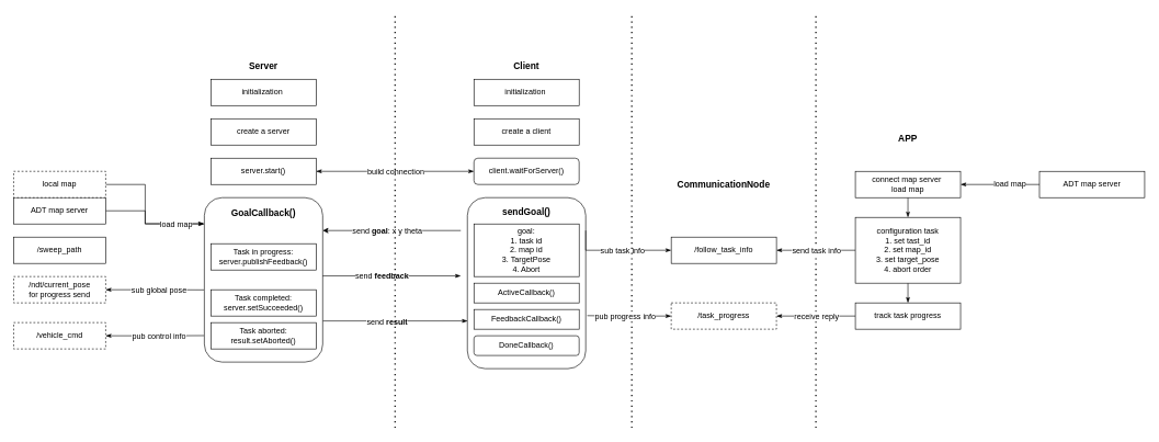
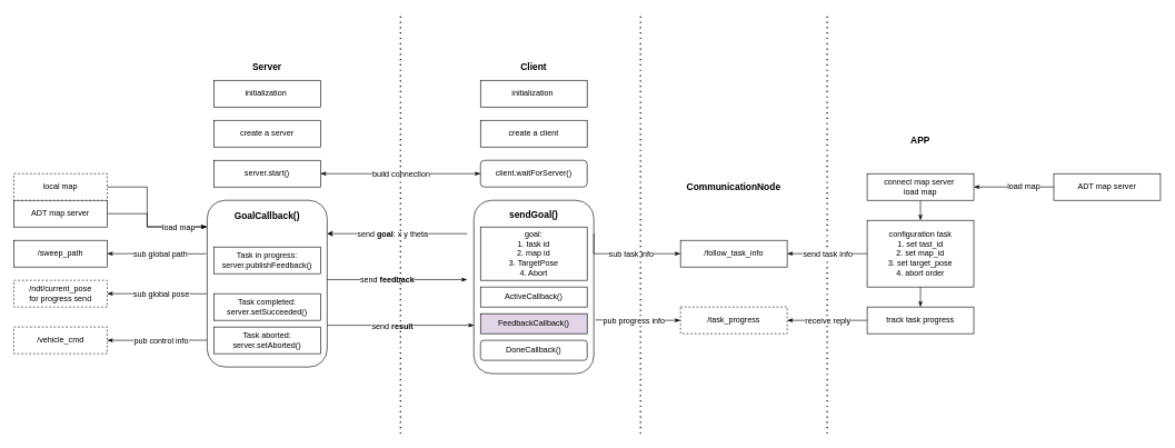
  <mxCell id="0" />
  <mxCell id="1" parent="0" />
  <mxCell id="2" value="&lt;div&gt;&lt;b style=&quot;font-size: 14px&quot;&gt;sendGoal()&lt;/b&gt;&lt;/div&gt;&lt;div&gt;&lt;b style=&quot;font-size: 14px&quot;&gt;&lt;br&gt;&lt;/b&gt;&lt;/div&gt;&lt;div&gt;&lt;b style=&quot;font-size: 14px&quot;&gt;&lt;br&gt;&lt;/b&gt;&lt;/div&gt;&lt;div&gt;&lt;b style=&quot;font-size: 14px&quot;&gt;&lt;br&gt;&lt;/b&gt;&lt;/div&gt;&lt;div&gt;&lt;b style=&quot;font-size: 14px&quot;&gt;&lt;br&gt;&lt;/b&gt;&lt;/div&gt;&lt;div&gt;&lt;b style=&quot;font-size: 14px&quot;&gt;&lt;br&gt;&lt;/b&gt;&lt;/div&gt;&lt;div&gt;&lt;b style=&quot;font-size: 14px&quot;&gt;&lt;br&gt;&lt;/b&gt;&lt;/div&gt;&lt;div&gt;&lt;b style=&quot;font-size: 14px&quot;&gt;&lt;br&gt;&lt;/b&gt;&lt;/div&gt;&lt;div&gt;&lt;b style=&quot;font-size: 14px&quot;&gt;&lt;br&gt;&lt;/b&gt;&lt;/div&gt;&lt;div&gt;&lt;b style=&quot;font-size: 14px&quot;&gt;&lt;br&gt;&lt;/b&gt;&lt;/div&gt;&lt;div&gt;&lt;b style=&quot;font-size: 14px&quot;&gt;&lt;br&gt;&lt;/b&gt;&lt;/div&gt;&lt;div&gt;&lt;b style=&quot;font-size: 14px&quot;&gt;&lt;br&gt;&lt;/b&gt;&lt;/div&gt;&lt;div&gt;&lt;b style=&quot;font-size: 14px&quot;&gt;&lt;br&gt;&lt;/b&gt;&lt;/div&gt;&lt;div&gt;&lt;br&gt;&lt;/div&gt;" style="rounded=1;whiteSpace=wrap;html=1;fontSize=12;align=center;" vertex="1" parent="1"><mxGeometry x="710" y="300" width="180" height="260" as="geometry" /></mxCell>
  <mxCell id="3" style="edgeStyle=orthogonalEdgeStyle;rounded=0;orthogonalLoop=1;jettySize=auto;html=1;exitX=1;exitY=0.75;exitDx=0;exitDy=0;entryX=0.002;entryY=0.721;entryDx=0;entryDy=0;entryPerimeter=0;fontSize=12;startArrow=none;startFill=0;endArrow=classicThin;endFill=1;" edge="1" parent="1" source="5" target="2"><mxGeometry relative="1" as="geometry" /></mxCell>
  <mxCell id="4" value="send &lt;b&gt;result&lt;/b&gt;" style="edgeLabel;html=1;align=center;verticalAlign=middle;resizable=0;points=[];fontSize=12;" vertex="1" connectable="0" parent="3"><mxGeometry x="-0.122" y="-2" relative="1" as="geometry"><mxPoint as="offset" /></mxGeometry></mxCell>
  <mxCell id="5" value="&lt;font style=&quot;font-size: 14px&quot;&gt;&lt;b&gt;GoalCallback()&lt;br&gt;&lt;br&gt;&lt;br&gt;&lt;br&gt;&lt;br&gt;&lt;br&gt;&lt;br&gt;&lt;br&gt;&lt;br&gt;&lt;br&gt;&lt;br&gt;&lt;br&gt;&lt;br&gt;&lt;/b&gt;&lt;/font&gt;" style="rounded=1;whiteSpace=wrap;html=1;fontSize=12;" vertex="1" parent="1"><mxGeometry x="310" y="300" width="180" height="250" as="geometry" /></mxCell>
  <mxCell id="6" value="&lt;font style=&quot;font-size: 14px&quot;&gt;&lt;b&gt;Server&lt;/b&gt;&lt;/font&gt;" style="text;html=1;strokeColor=none;fillColor=none;align=center;verticalAlign=middle;whiteSpace=wrap;rounded=0;" vertex="1" parent="1"><mxGeometry y="80" width="160" height="40" as="geometry" x="320" /></mxCell>
  <mxCell id="7" value="&lt;font style=&quot;font-size: 14px&quot;&gt;&lt;b&gt;Client&lt;/b&gt;&lt;/font&gt;" style="text;html=1;strokeColor=none;fillColor=none;align=center;verticalAlign=middle;whiteSpace=wrap;rounded=0;" vertex="1" parent="1"><mxGeometry x="720" y="80" width="160" height="40" as="geometry" /></mxCell>
  <mxCell id="8" value="" style="endArrow=classic;html=1;" edge="1" parent="1"><mxGeometry width="50" height="50" relative="1" as="geometry"><mxPoint x="700" y="350" as="sourcePoint" /><mxPoint x="490" y="350" as="targetPoint" /></mxGeometry></mxCell>
  <mxCell id="9" value="send &lt;b&gt;goal&lt;/b&gt;: x y theta" style="edgeLabel;html=1;align=center;verticalAlign=middle;resizable=0;points=[];fontSize=12;" vertex="1" connectable="0" parent="8"><mxGeometry x="-0.305" relative="1" as="geometry"><mxPoint x="-40" as="offset" /></mxGeometry></mxCell>
  <mxCell id="10" value="initialization&amp;nbsp;" style="rounded=0;whiteSpace=wrap;html=1;" vertex="1" parent="1"><mxGeometry x="720" y="120" width="160" height="40" as="geometry" /></mxCell>
  <mxCell id="11" value="create a client" style="rounded=0;whiteSpace=wrap;html=1;" vertex="1" parent="1"><mxGeometry x="720" y="180" width="160" height="40" as="geometry" /></mxCell>
  <mxCell id="12" value="client.waitForServer()" style="whiteSpace=wrap;html=1;rounded=1;" vertex="1" parent="1"><mxGeometry x="720" y="240" width="160" height="40" as="geometry" /></mxCell>
  <mxCell id="13" value="initialization&amp;nbsp;" style="rounded=0;whiteSpace=wrap;html=1;" vertex="1" parent="1"><mxGeometry y="120" width="160" height="40" as="geometry" x="320" /></mxCell>
  <mxCell id="14" value="create a server" style="rounded=0;whiteSpace=wrap;html=1;" vertex="1" parent="1"><mxGeometry y="180" width="160" height="40" as="geometry" x="320" /></mxCell>
  <mxCell id="15" style="edgeStyle=orthogonalEdgeStyle;rounded=0;orthogonalLoop=1;jettySize=auto;html=1;exitX=1;exitY=0.5;exitDx=0;exitDy=0;entryX=0;entryY=0.5;entryDx=0;entryDy=0;startArrow=classicThin;startFill=1;endArrow=classicThin;endFill=1;" edge="1" parent="1" source="17" target="12"><mxGeometry relative="1" as="geometry" /></mxCell>
  <mxCell id="16" value="build connection" style="edgeLabel;html=1;align=center;verticalAlign=middle;resizable=0;points=[];fontSize=12;" vertex="1" connectable="0" parent="15"><mxGeometry x="0.087" y="-2" relative="1" as="geometry"><mxPoint x="-10" y="-2" as="offset" /></mxGeometry></mxCell>
  <mxCell id="17" value="server.start()" style="rounded=0;whiteSpace=wrap;html=1;" vertex="1" parent="1"><mxGeometry y="240" width="160" height="40" as="geometry" x="320" /></mxCell>
  <mxCell id="18" style="edgeStyle=orthogonalEdgeStyle;rounded=0;orthogonalLoop=1;jettySize=auto;html=1;exitX=0;exitY=0.5;exitDx=0;exitDy=0;startArrow=classicThin;startFill=1;endArrow=none;endFill=0;" edge="1" parent="1" source="20"><mxGeometry relative="1" as="geometry"><mxPoint x="890" y="350" as="targetPoint" /><Array as="points"><mxPoint x="1020" y="380" /><mxPoint x="890" y="380" /></Array></mxGeometry></mxCell>
  <mxCell id="19" value="sub task info" style="edgeLabel;html=1;align=center;verticalAlign=middle;resizable=0;points=[];fontSize=12;" vertex="1" connectable="0" parent="18"><mxGeometry x="-0.207" y="3" relative="1" as="geometry"><mxPoint x="-12" y="-3" as="offset" /></mxGeometry></mxCell>
  <mxCell id="20" value="/follow_task_info" style="rounded=0;whiteSpace=wrap;html=1;" vertex="1" parent="1"><mxGeometry x="1020" y="360" width="160" height="40" as="geometry" /></mxCell>
  <mxCell id="21" value="goal:&lt;br&gt;1. task id&lt;br&gt;2. map id&lt;br&gt;3. TargetPose&lt;br&gt;4. Abort" style="rounded=0;whiteSpace=wrap;html=1;" vertex="1" parent="1"><mxGeometry x="720" y="340" width="160" height="80" as="geometry" /></mxCell>
  <mxCell id="22" style="edgeStyle=orthogonalEdgeStyle;rounded=0;orthogonalLoop=1;jettySize=auto;html=1;startArrow=none;startFill=0;endArrow=classicThin;endFill=1;" edge="1" parent="1"><mxGeometry relative="1" as="geometry"><mxPoint x="490" y="419" as="sourcePoint" /><mxPoint x="700" y="419" as="targetPoint" /></mxGeometry></mxCell>
  <mxCell id="23" value="send &lt;b&gt;feedback&lt;/b&gt;" style="edgeLabel;html=1;align=center;verticalAlign=middle;resizable=0;points=[];fontSize=12;" vertex="1" connectable="0" parent="22"><mxGeometry x="-0.155" y="1" relative="1" as="geometry"><mxPoint as="offset" /></mxGeometry></mxCell>
  <mxCell id="24" value="Task in progress:&lt;br&gt;server.publishFeedback()" style="rounded=0;whiteSpace=wrap;html=1;" vertex="1" parent="1"><mxGeometry y="370" width="160" height="40" as="geometry" x="320" /></mxCell>
  <mxCell id="25" value="Task completed:&lt;br&gt;server.setSucceeded()" style="rounded=0;whiteSpace=wrap;html=1;" vertex="1" parent="1"><mxGeometry y="440" width="160" height="40" as="geometry" x="320" /></mxCell>
- <mxCell id="26" value="Task aborted:&lt;br&gt;result.setAborted()" style="rounded=0;whiteSpace=wrap;html=1;" vertex="1" parent="1"><mxGeometry y="490" width="160" height="40" as="geometry" x="320" /></mxCell>
- <mxCell id="27" value="FeedbackCallback()" style="rounded=0;whiteSpace=wrap;html=1;" vertex="1" parent="1"><mxGeometry x="720" y="470" width="160" height="30" as="geometry" /></mxCell>
+ <mxCell id="26" value="Task aborted:&lt;br&gt;server.setAborted()" style="rounded=0;whiteSpace=wrap;html=1;" vertex="1" parent="1"><mxGeometry y="490" width="160" height="40" as="geometry" x="320" /></mxCell>
+ <mxCell id="27" value="FeedbackCallback()" style="rounded=0;whiteSpace=wrap;html=1;fillColor=#e1d5e7;" vertex="1" parent="1"><mxGeometry x="720" y="470" width="160" height="30" as="geometry" /></mxCell>
  <mxCell id="28" value="ActiveCallback()" style="rounded=0;whiteSpace=wrap;html=1;" vertex="1" parent="1"><mxGeometry x="720" y="430" width="160" height="30" as="geometry" /></mxCell>
  <mxCell id="29" value="DoneCallback()" style="whiteSpace=wrap;html=1;rounded=1;" vertex="1" parent="1"><mxGeometry x="720" y="510" width="160" height="30" as="geometry" /></mxCell>
  <mxCell id="30" value="" style="endArrow=none;dashed=1;html=1;dashPattern=1 3;strokeWidth=2;fontSize=12;" edge="1" parent="1"><mxGeometry width="50" height="50" relative="1" as="geometry"><mxPoint x="600" y="650" as="sourcePoint" /><mxPoint x="600" as="targetPoint" y="20" /></mxGeometry></mxCell>
+ <mxCell id="31" style="edgeStyle=orthogonalEdgeStyle;rounded=0;orthogonalLoop=1;jettySize=auto;html=1;exitX=1;exitY=0.5;exitDx=0;exitDy=0;entryX=-0.009;entryY=0.321;entryDx=0;entryDy=0;entryPerimeter=0;fontSize=12;startArrow=classicThin;startFill=1;endArrow=none;endFill=0;" edge="1" parent="1" source="33" target="5"><mxGeometry relative="1" as="geometry" /></mxCell>
+ <mxCell id="32" value="sub global path" style="edgeLabel;html=1;align=center;verticalAlign=middle;resizable=0;points=[];fontSize=12;" vertex="1" connectable="0" parent="31"><mxGeometry x="0.192" y="1" relative="1" as="geometry"><mxPoint x="-9" y="1" as="offset" /></mxGeometry></mxCell>
  <mxCell id="33" value="/sweep_path" style="rounded=0;whiteSpace=wrap;html=1;" vertex="1" parent="1"><mxGeometry x="20" y="360" width="140" height="40" as="geometry" /></mxCell>
  <mxCell id="34" style="edgeStyle=orthogonalEdgeStyle;rounded=0;orthogonalLoop=1;jettySize=auto;html=1;exitX=1;exitY=0.5;exitDx=0;exitDy=0;entryX=-0.004;entryY=0.561;entryDx=0;entryDy=0;entryPerimeter=0;fontSize=12;startArrow=classicThin;startFill=1;endArrow=none;endFill=0;" edge="1" parent="1" source="36" target="5"><mxGeometry relative="1" as="geometry" /></mxCell>
  <mxCell id="35" value="sub global pose" style="edgeLabel;html=1;align=center;verticalAlign=middle;resizable=0;points=[];fontSize=12;" vertex="1" connectable="0" parent="34"><mxGeometry x="-0.342" y="1" relative="1" as="geometry"><mxPoint x="31" y="1" as="offset" /></mxGeometry></mxCell>
  <mxCell id="36" value="/ndt/current_pose&lt;br&gt;for progress send" style="rounded=0;whiteSpace=wrap;html=1;dashed=1;" vertex="1" parent="1"><mxGeometry x="20" y="420" width="140" height="40" as="geometry" /></mxCell>
  <mxCell id="37" style="edgeStyle=orthogonalEdgeStyle;rounded=0;orthogonalLoop=1;jettySize=auto;html=1;exitX=1;exitY=0.5;exitDx=0;exitDy=0;entryX=-0.004;entryY=0.839;entryDx=0;entryDy=0;entryPerimeter=0;fontSize=12;startArrow=classicThin;startFill=1;endArrow=none;endFill=0;" edge="1" parent="1" source="39" target="5"><mxGeometry relative="1" as="geometry" /></mxCell>
  <mxCell id="38" value="pub control info" style="edgeLabel;html=1;align=center;verticalAlign=middle;resizable=0;points=[];fontSize=12;" vertex="1" connectable="0" parent="37"><mxGeometry x="-0.315" relative="1" as="geometry"><mxPoint x="29" as="offset" /></mxGeometry></mxCell>
  <mxCell id="39" value="/vehicle_cmd" style="rounded=0;whiteSpace=wrap;html=1;dashed=1;" vertex="1" parent="1"><mxGeometry x="20" y="490" width="140" height="40" as="geometry" /></mxCell>
  <mxCell id="40" value="" style="endArrow=none;dashed=1;html=1;dashPattern=1 3;strokeWidth=2;fontSize=12;" edge="1" parent="1"><mxGeometry width="50" height="50" relative="1" as="geometry"><mxPoint x="960" y="650" as="sourcePoint" /><mxPoint x="960" as="targetPoint" y="20" /></mxGeometry></mxCell>
  <mxCell id="41" value="" style="endArrow=none;dashed=1;html=1;dashPattern=1 3;strokeWidth=2;fontSize=12;" edge="1" parent="1"><mxGeometry width="50" height="50" relative="1" as="geometry"><mxPoint x="1240" y="650" as="sourcePoint" /><mxPoint x="1240" as="targetPoint" y="20" /></mxGeometry></mxCell>
  <mxCell id="42" value="&lt;font style=&quot;font-size: 14px&quot;&gt;&lt;b&gt;CommunicationNode&lt;/b&gt;&lt;/font&gt;" style="text;html=1;strokeColor=none;fillColor=none;align=center;verticalAlign=middle;whiteSpace=wrap;rounded=0;" vertex="1" parent="1"><mxGeometry x="1020" y="260" width="160" height="40" as="geometry" /></mxCell>
  <mxCell id="43" value="&lt;font style=&quot;font-size: 14px&quot;&gt;&lt;b&gt;APP&lt;/b&gt;&lt;/font&gt;" style="text;html=1;strokeColor=none;fillColor=none;align=center;verticalAlign=middle;whiteSpace=wrap;rounded=0;" vertex="1" parent="1"><mxGeometry x="1300" y="190" width="160" height="40" as="geometry" /></mxCell>
  <mxCell id="44" style="edgeStyle=orthogonalEdgeStyle;rounded=0;orthogonalLoop=1;jettySize=auto;html=1;exitX=0;exitY=0.5;exitDx=0;exitDy=0;entryX=1;entryY=0.5;entryDx=0;entryDy=0;fontSize=12;startArrow=none;startFill=0;endArrow=classicThin;endFill=1;" edge="1" parent="1" source="46"><mxGeometry relative="1" as="geometry"><mxPoint x="1460" y="280" as="targetPoint" /></mxGeometry></mxCell>
  <mxCell id="45" value="load map" style="edgeLabel;html=1;align=center;verticalAlign=middle;resizable=0;points=[];fontSize=12;" vertex="1" connectable="0" parent="44"><mxGeometry x="-0.24" y="-1" relative="1" as="geometry"><mxPoint as="offset" /></mxGeometry></mxCell>
  <mxCell id="46" value="ADT map server" style="rounded=0;whiteSpace=wrap;html=1;" vertex="1" parent="1"><mxGeometry x="1580" y="260" width="160" height="40" as="geometry" /></mxCell>
  <mxCell id="47" style="edgeStyle=orthogonalEdgeStyle;rounded=0;orthogonalLoop=1;jettySize=auto;html=1;exitX=0;exitY=0.5;exitDx=0;exitDy=0;entryX=1;entryY=0.5;entryDx=0;entryDy=0;fontSize=12;startArrow=none;startFill=0;endArrow=classicThin;endFill=1;" edge="1" parent="1" source="50" target="20"><mxGeometry relative="1" as="geometry" /></mxCell>
  <mxCell id="48" value="send task info" style="edgeLabel;html=1;align=center;verticalAlign=middle;resizable=0;points=[];fontSize=12;" vertex="1" connectable="0" parent="47"><mxGeometry x="0.233" y="1" relative="1" as="geometry"><mxPoint x="14" y="-1" as="offset" /></mxGeometry></mxCell>
  <mxCell id="49" style="edgeStyle=orthogonalEdgeStyle;rounded=0;orthogonalLoop=1;jettySize=auto;html=1;exitX=0.5;exitY=1;exitDx=0;exitDy=0;entryX=0.5;entryY=0;entryDx=0;entryDy=0;fontSize=12;startArrow=none;startFill=0;endArrow=classicThin;endFill=1;" edge="1" parent="1" source="50" target="58"><mxGeometry relative="1" as="geometry" /></mxCell>
  <mxCell id="50" value="configuration task&lt;br&gt;1. set tast_id&lt;br&gt;2. set map_id&lt;br&gt;3. set target_pose&lt;br&gt;4. abort order" style="rounded=0;whiteSpace=wrap;html=1;" vertex="1" parent="1"><mxGeometry x="1300" y="330" width="160" height="100" as="geometry" /></mxCell>
  <mxCell id="51" style="edgeStyle=orthogonalEdgeStyle;rounded=0;orthogonalLoop=1;jettySize=auto;html=1;exitX=0.5;exitY=1;exitDx=0;exitDy=0;entryX=0.5;entryY=0;entryDx=0;entryDy=0;fontSize=12;startArrow=none;startFill=0;endArrow=classicThin;endFill=1;" edge="1" parent="1" source="52" target="50"><mxGeometry relative="1" as="geometry" /></mxCell>
  <mxCell id="52" value="connect map server&amp;nbsp;&lt;br&gt;load map" style="rounded=0;whiteSpace=wrap;html=1;" vertex="1" parent="1"><mxGeometry x="1300" y="260" width="160" height="40" as="geometry" /></mxCell>
  <mxCell id="53" style="edgeStyle=orthogonalEdgeStyle;rounded=0;orthogonalLoop=1;jettySize=auto;html=1;exitX=0;exitY=0.5;exitDx=0;exitDy=0;entryX=1.013;entryY=0.69;entryDx=0;entryDy=0;entryPerimeter=0;fontSize=12;startArrow=classicThin;startFill=1;endArrow=none;endFill=0;" edge="1" parent="1" source="57" target="2"><mxGeometry relative="1" as="geometry" /></mxCell>
  <mxCell id="54" value="pub progress info" style="edgeLabel;html=1;align=center;verticalAlign=middle;resizable=0;points=[];fontSize=12;" vertex="1" connectable="0" parent="53"><mxGeometry x="0.282" relative="1" as="geometry"><mxPoint x="11" y="1" as="offset" /></mxGeometry></mxCell>
  <mxCell id="55" style="edgeStyle=orthogonalEdgeStyle;rounded=0;orthogonalLoop=1;jettySize=auto;html=1;exitX=1;exitY=0.5;exitDx=0;exitDy=0;entryX=0;entryY=0.5;entryDx=0;entryDy=0;fontSize=12;startArrow=classicThin;startFill=1;endArrow=none;endFill=0;" edge="1" parent="1" source="57" target="58"><mxGeometry relative="1" as="geometry" /></mxCell>
  <mxCell id="56" value="receive reply" style="edgeLabel;html=1;align=center;verticalAlign=middle;resizable=0;points=[];fontSize=12;" vertex="1" connectable="0" parent="55"><mxGeometry x="-0.307" y="1" relative="1" as="geometry"><mxPoint x="18" y="1" as="offset" /></mxGeometry></mxCell>
  <mxCell id="57" value="/task_progress" style="rounded=0;whiteSpace=wrap;html=1;dashed=1;" vertex="1" parent="1"><mxGeometry x="1020" y="460" width="160" height="40" as="geometry" /></mxCell>
  <mxCell id="58" value="track task progress" style="rounded=0;whiteSpace=wrap;html=1;" vertex="1" parent="1"><mxGeometry x="1300" y="460" width="160" height="40" as="geometry" /></mxCell>
  <mxCell id="59" style="edgeStyle=orthogonalEdgeStyle;rounded=0;orthogonalLoop=1;jettySize=auto;html=1;exitX=1;exitY=0.5;exitDx=0;exitDy=0;fontSize=12;startArrow=none;startFill=0;endArrow=classicThin;endFill=1;" edge="1" parent="1" source="60"><mxGeometry relative="1" as="geometry"><mxPoint x="310" y="340" as="targetPoint" /><Array as="points"><mxPoint x="220" y="320" /><mxPoint x="220" y="340" /></Array></mxGeometry></mxCell>
  <mxCell id="60" value="ADT map server" style="rounded=0;whiteSpace=wrap;html=1;" vertex="1" parent="1"><mxGeometry x="20" y="300" width="140" height="40" as="geometry" /></mxCell>
  <mxCell id="61" style="edgeStyle=orthogonalEdgeStyle;rounded=0;orthogonalLoop=1;jettySize=auto;html=1;exitX=1;exitY=0.5;exitDx=0;exitDy=0;entryX=-0.004;entryY=0.158;entryDx=0;entryDy=0;entryPerimeter=0;fontSize=12;startArrow=none;startFill=0;endArrow=classicThin;endFill=1;" edge="1" parent="1" source="63" target="5"><mxGeometry relative="1" as="geometry"><Array as="points"><mxPoint x="220" y="280" /><mxPoint x="220" y="340" /></Array></mxGeometry></mxCell>
  <mxCell id="62" value="load map" style="edgeLabel;html=1;align=center;verticalAlign=middle;resizable=0;points=[];fontSize=12;" vertex="1" connectable="0" parent="61"><mxGeometry x="0.461" y="2" relative="1" as="geometry"><mxPoint x="13" y="3" as="offset" /></mxGeometry></mxCell>
  <mxCell id="63" value="local map" style="rounded=0;whiteSpace=wrap;html=1;dashed=1;" vertex="1" parent="1"><mxGeometry x="20" y="260" width="140" height="40" as="geometry" /></mxCell>
